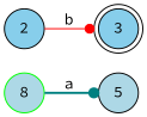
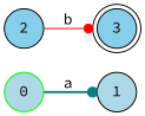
  digraph {
    fontname="Source Code Pro"
    rankdir=LR
    node [fillcolor=lightblue fontname="Source Code Pro" shape=circle style=filled]
    edge [arrowhead=dot fontname="Source Code Pro"]
-   0 [color=green label=8]
-   1 [label=5]
+   0 [color=green]
+   1
    3 [fillcolor=skyblue shape=doublecircle]
    2 [fillcolor=skyblue]
    0 -> 1 [color=teal label=a style=bold]
    2 -> 3 [color=red label=b style=solid]
  }
